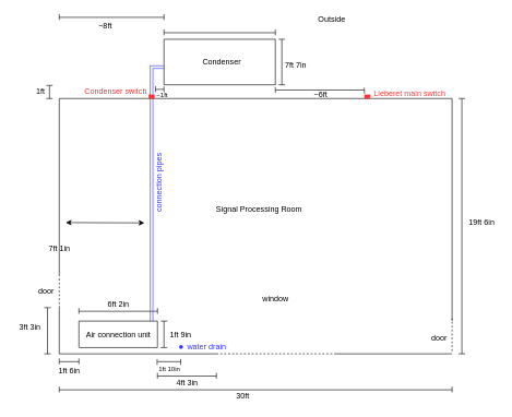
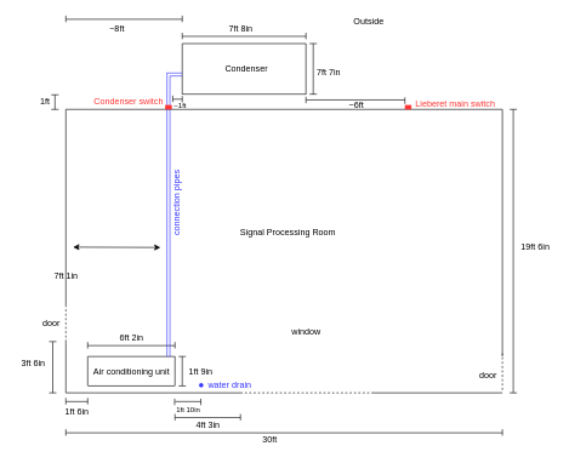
  <mxCell id="0" />
  <mxCell id="1" parent="0" />
  <mxCell id="2" value="" style="endArrow=none;html=1;" edge="1" parent="1"><mxGeometry width="50" height="50" relative="1" as="geometry"><mxPoint x="510" y="540" as="sourcePoint" /><mxPoint x="690" y="540" as="targetPoint" /></mxGeometry></mxCell>
  <mxCell id="3" value="" style="endArrow=none;html=1;" edge="1" parent="1"><mxGeometry width="50" height="50" relative="1" as="geometry"><mxPoint x="90" y="540" as="sourcePoint" /><mxPoint x="90" y="470" as="targetPoint" /></mxGeometry></mxCell>
  <mxCell id="4" value="" style="endArrow=none;html=1;" edge="1" parent="1"><mxGeometry width="50" height="50" relative="1" as="geometry"><mxPoint x="90" y="150" as="sourcePoint" /><mxPoint x="690" y="150" as="targetPoint" /></mxGeometry></mxCell>
  <mxCell id="5" value="" style="endArrow=none;html=1;" edge="1" parent="1"><mxGeometry width="50" height="50" relative="1" as="geometry"><mxPoint x="690" y="490" as="sourcePoint" /><mxPoint x="690" y="150" as="targetPoint" /></mxGeometry></mxCell>
  <mxCell id="6" value="" style="endArrow=none;html=1;" edge="1" parent="1"><mxGeometry width="50" height="50" relative="1" as="geometry"><mxPoint x="120" y="530" as="sourcePoint" /><mxPoint x="120" y="490" as="targetPoint" /></mxGeometry></mxCell>
  <mxCell id="7" value="" style="endArrow=none;html=1;" edge="1" parent="1"><mxGeometry width="50" height="50" relative="1" as="geometry"><mxPoint x="240" y="530" as="sourcePoint" /><mxPoint x="240" y="490" as="targetPoint" /></mxGeometry></mxCell>
  <mxCell id="8" value="" style="endArrow=none;html=1;" edge="1" parent="1"><mxGeometry width="50" height="50" relative="1" as="geometry"><mxPoint x="120" y="490" as="sourcePoint" /><mxPoint x="240" y="490" as="targetPoint" /></mxGeometry></mxCell>
  <mxCell id="9" value="" style="endArrow=none;dashed=1;html=1;" edge="1" parent="1"><mxGeometry width="50" height="50" relative="1" as="geometry"><mxPoint x="330" y="540" as="sourcePoint" /><mxPoint x="510" y="540" as="targetPoint" /></mxGeometry></mxCell>
  <mxCell id="10" value="" style="endArrow=none;html=1;" edge="1" parent="1"><mxGeometry width="50" height="50" relative="1" as="geometry"><mxPoint x="90" y="540" as="sourcePoint" /><mxPoint x="330" y="540" as="targetPoint" /></mxGeometry></mxCell>
  <mxCell id="11" value="6ft 2in" style="text;html=1;align=center;verticalAlign=middle;resizable=0;points=[];autosize=1;" vertex="1" parent="1"><mxGeometry x="155" y="455" width="50" height="20" as="geometry" /></mxCell>
  <mxCell id="12" value="1ft 9in" style="text;html=1;align=center;verticalAlign=middle;resizable=0;points=[];autosize=1;" vertex="1" parent="1"><mxGeometry x="250" y="501" width="50" height="20" as="geometry" /></mxCell>
  <mxCell id="13" value="4ft 3in" style="text;html=1;align=center;verticalAlign=middle;resizable=0;points=[];autosize=1;" vertex="1" parent="1"><mxGeometry x="260" y="575" width="50" height="20" as="geometry" /></mxCell>
  <mxCell id="14" value="30ft" style="text;html=1;align=center;verticalAlign=middle;resizable=0;points=[];autosize=1;" vertex="1" parent="1"><mxGeometry x="350" y="595" width="40" height="20" as="geometry" /></mxCell>
  <mxCell id="15" value="19ft 6in" style="text;html=1;align=center;verticalAlign=middle;resizable=0;points=[];autosize=1;" vertex="1" parent="1"><mxGeometry x="710" y="330" width="50" height="20" as="geometry" /></mxCell>
  <mxCell id="16" value="&lt;font style=&quot;font-size: 12px&quot;&gt;1ft 6in&lt;/font&gt;" style="text;html=1;align=center;verticalAlign=middle;resizable=0;points=[];autosize=1;" vertex="1" parent="1"><mxGeometry x="80" y="556" width="50" height="20" as="geometry" /></mxCell>
  <mxCell id="17" value="window" style="text;html=1;align=center;verticalAlign=middle;resizable=0;points=[];autosize=1;" vertex="1" parent="1"><mxGeometry x="390" y="446" width="60" height="20" as="geometry" /></mxCell>
  <mxCell id="18" value="" style="endArrow=none;html=1;" edge="1" parent="1"><mxGeometry width="50" height="50" relative="1" as="geometry"><mxPoint x="240" y="578" as="sourcePoint" /><mxPoint x="240" y="569" as="targetPoint" /></mxGeometry></mxCell>
  <mxCell id="19" value="" style="endArrow=none;html=1;" edge="1" parent="1"><mxGeometry width="50" height="50" relative="1" as="geometry"><mxPoint x="240" y="574" as="sourcePoint" /><mxPoint x="330" y="574" as="targetPoint" /></mxGeometry></mxCell>
  <mxCell id="20" value="" style="endArrow=none;html=1;" edge="1" parent="1"><mxGeometry width="50" height="50" relative="1" as="geometry"><mxPoint x="330" y="578" as="sourcePoint" /><mxPoint x="330" y="569" as="targetPoint" /></mxGeometry></mxCell>
  <mxCell id="21" value="" style="endArrow=none;html=1;" edge="1" parent="1"><mxGeometry width="50" height="50" relative="1" as="geometry"><mxPoint x="90" y="556" as="sourcePoint" /><mxPoint x="90" y="547" as="targetPoint" /></mxGeometry></mxCell>
  <mxCell id="22" value="" style="endArrow=none;html=1;" edge="1" parent="1"><mxGeometry width="50" height="50" relative="1" as="geometry"><mxPoint x="90" y="552" as="sourcePoint" /><mxPoint x="120" y="552" as="targetPoint" /></mxGeometry></mxCell>
  <mxCell id="23" value="" style="endArrow=none;html=1;" edge="1" parent="1"><mxGeometry width="50" height="50" relative="1" as="geometry"><mxPoint x="120" y="530.5" as="sourcePoint" /><mxPoint x="240" y="530.5" as="targetPoint" /></mxGeometry></mxCell>
  <mxCell id="24" value="" style="endArrow=none;html=1;" edge="1" parent="1"><mxGeometry width="50" height="50" relative="1" as="geometry"><mxPoint x="120" y="556" as="sourcePoint" /><mxPoint x="120" y="547" as="targetPoint" /></mxGeometry></mxCell>
  <mxCell id="25" value="" style="endArrow=none;html=1;" edge="1" parent="1"><mxGeometry width="50" height="50" relative="1" as="geometry"><mxPoint x="120" y="479" as="sourcePoint" /><mxPoint x="120" y="470" as="targetPoint" /></mxGeometry></mxCell>
  <mxCell id="26" value="" style="endArrow=none;html=1;" edge="1" parent="1"><mxGeometry width="50" height="50" relative="1" as="geometry"><mxPoint x="120" y="475" as="sourcePoint" /><mxPoint x="240" y="475" as="targetPoint" /></mxGeometry></mxCell>
  <mxCell id="27" value="" style="endArrow=none;html=1;" edge="1" parent="1"><mxGeometry width="50" height="50" relative="1" as="geometry"><mxPoint x="240" y="479" as="sourcePoint" /><mxPoint x="240" y="470" as="targetPoint" /></mxGeometry></mxCell>
- <mxCell id="28" value="Air connection unit" style="text;html=1;align=center;verticalAlign=middle;resizable=0;points=[];autosize=1;" vertex="1" parent="1"><mxGeometry x="120" y="501" width="120" height="20" as="geometry" /></mxCell>
+ <mxCell id="28" value="Air conditioning unit" style="text;html=1;align=center;verticalAlign=middle;resizable=0;points=[];autosize=1;" vertex="1" parent="1"><mxGeometry x="120" y="501" width="120" height="20" as="geometry" /></mxCell>
  <mxCell id="29" value="" style="endArrow=none;html=1;" edge="1" parent="1"><mxGeometry width="50" height="50" relative="1" as="geometry"><mxPoint x="250" y="530" as="sourcePoint" /><mxPoint x="250" y="490" as="targetPoint" /></mxGeometry></mxCell>
  <mxCell id="30" value="" style="endArrow=none;html=1;" edge="1" parent="1"><mxGeometry width="50" height="50" relative="1" as="geometry"><mxPoint x="245" y="490" as="sourcePoint" /><mxPoint x="255" y="490" as="targetPoint" /></mxGeometry></mxCell>
  <mxCell id="31" value="" style="endArrow=none;html=1;" edge="1" parent="1"><mxGeometry width="50" height="50" relative="1" as="geometry"><mxPoint x="245" y="530.5" as="sourcePoint" /><mxPoint x="255" y="530.5" as="targetPoint" /></mxGeometry></mxCell>
  <mxCell id="32" value="" style="endArrow=none;dashed=1;html=1;" edge="1" parent="1"><mxGeometry width="50" height="50" relative="1" as="geometry"><mxPoint x="90" y="470" as="sourcePoint" /><mxPoint x="90" y="420" as="targetPoint" /></mxGeometry></mxCell>
  <mxCell id="33" value="" style="endArrow=none;html=1;" edge="1" parent="1"><mxGeometry width="50" height="50" relative="1" as="geometry"><mxPoint x="90" y="420" as="sourcePoint" /><mxPoint x="90" y="150" as="targetPoint" /></mxGeometry></mxCell>
  <mxCell id="34" value="door" style="text;html=1;align=center;verticalAlign=middle;resizable=0;points=[];autosize=1;" vertex="1" parent="1"><mxGeometry x="50" y="435" width="40" height="20" as="geometry" /></mxCell>
  <mxCell id="35" value="Signal Processing Room" style="text;html=1;align=center;verticalAlign=middle;resizable=0;points=[];autosize=1;" vertex="1" parent="1"><mxGeometry x="320" y="310" width="150" height="20" as="geometry" /></mxCell>
  <mxCell id="36" value="" style="endArrow=none;html=1;" edge="1" parent="1"><mxGeometry width="50" height="50" relative="1" as="geometry"><mxPoint x="90" y="599" as="sourcePoint" /><mxPoint x="90" y="590" as="targetPoint" /></mxGeometry></mxCell>
  <mxCell id="37" value="" style="endArrow=none;html=1;" edge="1" parent="1"><mxGeometry width="50" height="50" relative="1" as="geometry"><mxPoint x="90" y="595" as="sourcePoint" /><mxPoint x="690" y="595" as="targetPoint" /></mxGeometry></mxCell>
  <mxCell id="38" value="" style="endArrow=none;html=1;" edge="1" parent="1"><mxGeometry width="50" height="50" relative="1" as="geometry"><mxPoint x="690" y="599" as="sourcePoint" /><mxPoint x="690" y="590" as="targetPoint" /></mxGeometry></mxCell>
  <mxCell id="39" value="" style="endArrow=none;html=1;" edge="1" parent="1"><mxGeometry width="50" height="50" relative="1" as="geometry"><mxPoint x="705" y="540" as="sourcePoint" /><mxPoint x="705" y="150" as="targetPoint" /></mxGeometry></mxCell>
  <mxCell id="40" value="" style="endArrow=none;html=1;" edge="1" parent="1"><mxGeometry width="50" height="50" relative="1" as="geometry"><mxPoint x="700" y="150" as="sourcePoint" /><mxPoint x="710" y="150" as="targetPoint" /></mxGeometry></mxCell>
  <mxCell id="41" value="" style="endArrow=none;html=1;" edge="1" parent="1"><mxGeometry width="50" height="50" relative="1" as="geometry"><mxPoint x="700" y="540" as="sourcePoint" /><mxPoint x="710" y="540" as="targetPoint" /></mxGeometry></mxCell>
  <mxCell id="42" value="" style="endArrow=none;html=1;" edge="1" parent="1"><mxGeometry width="50" height="50" relative="1" as="geometry"><mxPoint x="72" y="540" as="sourcePoint" /><mxPoint x="72" y="470" as="targetPoint" /></mxGeometry></mxCell>
  <mxCell id="43" value="" style="endArrow=none;html=1;" edge="1" parent="1"><mxGeometry width="50" height="50" relative="1" as="geometry"><mxPoint x="67" y="469.5" as="sourcePoint" /><mxPoint x="77" y="469.5" as="targetPoint" /></mxGeometry></mxCell>
  <mxCell id="44" value="" style="endArrow=none;html=1;" edge="1" parent="1"><mxGeometry width="50" height="50" relative="1" as="geometry"><mxPoint x="67" y="540" as="sourcePoint" /><mxPoint x="77" y="540" as="targetPoint" /></mxGeometry></mxCell>
- <mxCell id="45" value="&lt;font style=&quot;font-size: 12px&quot;&gt;3ft 3in&lt;/font&gt;" style="text;html=1;align=center;verticalAlign=middle;resizable=0;points=[];autosize=1;" vertex="1" parent="1"><mxGeometry x="20" y="490" width="50" height="20" as="geometry" /></mxCell>
+ <mxCell id="45" value="&lt;font style=&quot;font-size: 12px&quot;&gt;3ft 6in&lt;/font&gt;" style="text;html=1;align=center;verticalAlign=middle;resizable=0;points=[];autosize=1;" vertex="1" parent="1"><mxGeometry x="20" y="490" width="50" height="20" as="geometry" /></mxCell>
  <mxCell id="46" value="" style="endArrow=none;html=1;strokeColor=#3333FF;" edge="1" parent="1"><mxGeometry width="50" height="50" relative="1" as="geometry"><mxPoint x="233" y="490" as="sourcePoint" /><mxPoint x="233" y="104" as="targetPoint" /></mxGeometry></mxCell>
  <mxCell id="47" value="" style="endArrow=classic;startArrow=classic;html=1;" edge="1" parent="1"><mxGeometry width="50" height="50" relative="1" as="geometry"><mxPoint x="100" y="339.5" as="sourcePoint" /><mxPoint x="220" y="340" as="targetPoint" /></mxGeometry></mxCell>
  <mxCell id="48" value="7ft 1in" style="text;html=1;align=center;verticalAlign=middle;resizable=0;points=[];autosize=1;" vertex="1" parent="1"><mxGeometry x="65" y="370" width="50" height="20" as="geometry" /></mxCell>
  <mxCell id="49" value="" style="endArrow=none;html=1;strokeColor=#3333FF;" edge="1" parent="1"><mxGeometry width="50" height="50" relative="1" as="geometry"><mxPoint x="229" y="490" as="sourcePoint" /><mxPoint x="229" y="100" as="targetPoint" /></mxGeometry></mxCell>
  <mxCell id="50" value="Outside" style="text;html=1;align=center;verticalAlign=middle;resizable=0;points=[];autosize=1;" vertex="1" parent="1"><mxGeometry x="476" y="20" width="60" height="20" as="geometry" /></mxCell>
  <mxCell id="51" value="&lt;font color=&quot;#3333ff&quot;&gt;connection pipes&lt;/font&gt;" style="text;html=1;align=center;verticalAlign=middle;resizable=0;points=[];autosize=1;rotation=-90;" vertex="1" parent="1"><mxGeometry x="188" y="269" width="110" height="20" as="geometry" /></mxCell>
  <mxCell id="52" value="" style="endArrow=none;dashed=1;html=1;" edge="1" parent="1"><mxGeometry width="50" height="50" relative="1" as="geometry"><mxPoint x="690" y="536" as="sourcePoint" /><mxPoint x="690" y="486" as="targetPoint" /></mxGeometry></mxCell>
  <mxCell id="53" value="door" style="text;html=1;align=center;verticalAlign=middle;resizable=0;points=[];autosize=1;" vertex="1" parent="1"><mxGeometry x="650" y="507" width="40" height="20" as="geometry" /></mxCell>
  <mxCell id="54" value="" style="ellipse;whiteSpace=wrap;html=1;aspect=fixed;strokeColor=#3333FF;" vertex="1" parent="1"><mxGeometry x="350" y="360" as="geometry" /></mxCell>
  <mxCell id="55" value="" style="ellipse;whiteSpace=wrap;html=1;aspect=fixed;strokeColor=#3333FF;fillColor=#3333FF;" vertex="1" parent="1"><mxGeometry x="273.5" y="527" width="5" height="5" as="geometry" /></mxCell>
  <mxCell id="56" value="&lt;font color=&quot;#3333ff&quot;&gt;water drain&lt;/font&gt;" style="text;html=1;align=center;verticalAlign=middle;resizable=0;points=[];autosize=1;rotation=0;" vertex="1" parent="1"><mxGeometry x="280" y="519.5" width="70" height="20" as="geometry" /></mxCell>
  <mxCell id="57" value="&lt;font style=&quot;font-size: 10px;&quot;&gt;1ft 10in&lt;/font&gt;" style="text;html=1;align=center;verticalAlign=middle;resizable=0;points=[];autosize=1;fontSize=10;" vertex="1" parent="1"><mxGeometry x="233" y="553" width="50" height="20" as="geometry" /></mxCell>
  <mxCell id="58" value="" style="endArrow=none;html=1;" edge="1" parent="1"><mxGeometry width="50" height="50" relative="1" as="geometry"><mxPoint x="240" y="552" as="sourcePoint" /><mxPoint x="275.5" y="552" as="targetPoint" /></mxGeometry></mxCell>
  <mxCell id="59" value="" style="endArrow=none;html=1;" edge="1" parent="1"><mxGeometry width="50" height="50" relative="1" as="geometry"><mxPoint x="275.5" y="557" as="sourcePoint" /><mxPoint x="275.5" y="548" as="targetPoint" /></mxGeometry></mxCell>
  <mxCell id="60" value="" style="endArrow=none;html=1;" edge="1" parent="1"><mxGeometry width="50" height="50" relative="1" as="geometry"><mxPoint x="239.5" y="557" as="sourcePoint" /><mxPoint x="239.5" y="548" as="targetPoint" /></mxGeometry></mxCell>
  <mxCell id="61" value="" style="endArrow=none;html=1;" edge="1" parent="1"><mxGeometry width="50" height="50" relative="1" as="geometry"><mxPoint x="250" y="59.5" as="sourcePoint" /><mxPoint x="420" y="59.5" as="targetPoint" /></mxGeometry></mxCell>
  <mxCell id="62" value="" style="endArrow=none;html=1;" edge="1" parent="1"><mxGeometry width="50" height="50" relative="1" as="geometry"><mxPoint x="250" y="129" as="sourcePoint" /><mxPoint x="420" y="129" as="targetPoint" /></mxGeometry></mxCell>
  <mxCell id="63" value="" style="endArrow=none;html=1;" edge="1" parent="1"><mxGeometry width="50" height="50" relative="1" as="geometry"><mxPoint x="250" y="129.5" as="sourcePoint" /><mxPoint x="250" y="59.5" as="targetPoint" /></mxGeometry></mxCell>
  <mxCell id="64" value="" style="endArrow=none;html=1;" edge="1" parent="1"><mxGeometry width="50" height="50" relative="1" as="geometry"><mxPoint x="420" y="129.5" as="sourcePoint" /><mxPoint x="420" y="59.5" as="targetPoint" /></mxGeometry></mxCell>
  <mxCell id="65" value="" style="endArrow=none;html=1;" edge="1" parent="1"><mxGeometry width="50" height="50" relative="1" as="geometry"><mxPoint x="430" y="129.5" as="sourcePoint" /><mxPoint x="430" y="59.5" as="targetPoint" /></mxGeometry></mxCell>
  <mxCell id="66" value="" style="endArrow=none;html=1;" edge="1" parent="1"><mxGeometry width="50" height="50" relative="1" as="geometry"><mxPoint x="425" y="59.5" as="sourcePoint" /><mxPoint x="435" y="59.5" as="targetPoint" /></mxGeometry></mxCell>
  <mxCell id="67" value="7ft 7in" style="text;html=1;align=center;verticalAlign=middle;resizable=0;points=[];autosize=1;" vertex="1" parent="1"><mxGeometry x="426" y="89.5" width="50" height="20" as="geometry" /></mxCell>
  <mxCell id="68" value="" style="endArrow=none;html=1;" edge="1" parent="1"><mxGeometry width="50" height="50" relative="1" as="geometry"><mxPoint x="425" y="129" as="sourcePoint" /><mxPoint x="435" y="129" as="targetPoint" /></mxGeometry></mxCell>
+ <mxCell id="69" value="7ft 8in" style="text;html=1;align=center;verticalAlign=middle;resizable=0;points=[];autosize=1;" vertex="1" parent="1"><mxGeometry x="305" y="30" width="50" height="20" as="geometry" /></mxCell>
  <mxCell id="70" value="" style="endArrow=none;html=1;" edge="1" parent="1"><mxGeometry width="50" height="50" relative="1" as="geometry"><mxPoint x="250" y="53.5" as="sourcePoint" /><mxPoint x="250" y="44.5" as="targetPoint" /></mxGeometry></mxCell>
  <mxCell id="71" value="" style="endArrow=none;html=1;" edge="1" parent="1"><mxGeometry width="50" height="50" relative="1" as="geometry"><mxPoint x="250" y="49.5" as="sourcePoint" /><mxPoint x="420" y="49.5" as="targetPoint" /></mxGeometry></mxCell>
  <mxCell id="72" value="" style="endArrow=none;html=1;" edge="1" parent="1"><mxGeometry width="50" height="50" relative="1" as="geometry"><mxPoint x="420" y="53.5" as="sourcePoint" /><mxPoint x="420" y="44.5" as="targetPoint" /></mxGeometry></mxCell>
  <mxCell id="73" value="Condenser" style="text;html=1;align=center;verticalAlign=middle;resizable=0;points=[];autosize=1;" vertex="1" parent="1"><mxGeometry x="303" y="83.5" width="70" height="20" as="geometry" /></mxCell>
  <mxCell id="74" value="" style="endArrow=none;html=1;" edge="1" parent="1"><mxGeometry width="50" height="50" relative="1" as="geometry"><mxPoint x="75" y="150" as="sourcePoint" /><mxPoint x="75" y="130" as="targetPoint" /></mxGeometry></mxCell>
  <mxCell id="75" value="" style="endArrow=none;html=1;" edge="1" parent="1"><mxGeometry width="50" height="50" relative="1" as="geometry"><mxPoint x="70" y="130" as="sourcePoint" /><mxPoint x="80" y="130" as="targetPoint" /></mxGeometry></mxCell>
  <mxCell id="76" value="" style="endArrow=none;html=1;" edge="1" parent="1"><mxGeometry width="50" height="50" relative="1" as="geometry"><mxPoint x="70" y="150" as="sourcePoint" /><mxPoint x="80" y="150" as="targetPoint" /></mxGeometry></mxCell>
  <mxCell id="77" value="1ft" style="text;html=1;align=center;verticalAlign=middle;resizable=0;points=[];autosize=1;" vertex="1" parent="1"><mxGeometry x="46" y="130" width="30" height="20" as="geometry" /></mxCell>
  <mxCell id="78" value="" style="endArrow=none;html=1;fontSize=10;strokeColor=#3333FF;" edge="1" parent="1"><mxGeometry width="50" height="50" relative="1" as="geometry"><mxPoint x="228.5" y="100" as="sourcePoint" /><mxPoint x="250" y="100" as="targetPoint" /></mxGeometry></mxCell>
  <mxCell id="79" value="" style="endArrow=none;html=1;fontSize=10;strokeColor=#3333FF;" edge="1" parent="1"><mxGeometry width="50" height="50" relative="1" as="geometry"><mxPoint x="233" y="104" as="sourcePoint" /><mxPoint x="250" y="104" as="targetPoint" /></mxGeometry></mxCell>
  <mxCell id="80" value="" style="endArrow=none;html=1;" edge="1" parent="1"><mxGeometry width="50" height="50" relative="1" as="geometry"><mxPoint x="90" y="30" as="sourcePoint" /><mxPoint x="90" y="21" as="targetPoint" /></mxGeometry></mxCell>
  <mxCell id="81" value="" style="endArrow=none;html=1;" edge="1" parent="1"><mxGeometry width="50" height="50" relative="1" as="geometry"><mxPoint x="90" y="26" as="sourcePoint" /><mxPoint x="250" y="26" as="targetPoint" /></mxGeometry></mxCell>
  <mxCell id="82" value="" style="endArrow=none;html=1;" edge="1" parent="1"><mxGeometry width="50" height="50" relative="1" as="geometry"><mxPoint x="250" y="30" as="sourcePoint" /><mxPoint x="250" y="21" as="targetPoint" /></mxGeometry></mxCell>
  <mxCell id="83" value="~8ft" style="text;html=1;align=center;verticalAlign=middle;resizable=0;points=[];autosize=1;fontSize=12;" vertex="1" parent="1"><mxGeometry x="140" y="30" width="40" height="20" as="geometry" /></mxCell>
  <mxCell id="84" value="" style="endArrow=none;html=1;" edge="1" parent="1"><mxGeometry width="50" height="50" relative="1" as="geometry"><mxPoint x="420" y="141.5" as="sourcePoint" /><mxPoint x="420" y="132.5" as="targetPoint" /></mxGeometry></mxCell>
  <mxCell id="85" value="" style="endArrow=none;html=1;" edge="1" parent="1"><mxGeometry width="50" height="50" relative="1" as="geometry"><mxPoint x="420" y="137" as="sourcePoint" /><mxPoint x="556" y="137" as="targetPoint" /></mxGeometry></mxCell>
  <mxCell id="86" value="" style="endArrow=none;html=1;" edge="1" parent="1"><mxGeometry width="50" height="50" relative="1" as="geometry"><mxPoint x="556" y="142.5" as="sourcePoint" /><mxPoint x="556" y="133.5" as="targetPoint" /></mxGeometry></mxCell>
  <mxCell id="87" value="&lt;font color=&quot;#ff3333&quot;&gt;Lieberet main switch&lt;/font&gt;" style="text;html=1;align=center;verticalAlign=middle;resizable=0;points=[];autosize=1;" vertex="1" parent="1"><mxGeometry x="564.5" y="131.5" width="120" height="20" as="geometry" /></mxCell>
  <mxCell id="88" value="~6ft" style="text;html=1;align=center;verticalAlign=middle;resizable=0;points=[];autosize=1;fontSize=12;" vertex="1" parent="1"><mxGeometry x="469" y="134.25" width="40" height="20" as="geometry" /></mxCell>
  <mxCell id="89" value="" style="rounded=0;whiteSpace=wrap;html=1;strokeColor=#FF3333;fillColor=#FF3333;fontSize=12;" vertex="1" parent="1"><mxGeometry x="556.5" y="144.5" width="8" height="5" as="geometry" /></mxCell>
  <mxCell id="90" value="" style="rounded=0;whiteSpace=wrap;html=1;strokeColor=#FF3333;fillColor=#FF3333;fontSize=12;" vertex="1" parent="1"><mxGeometry x="227" y="144.5" width="8" height="5" as="geometry" /></mxCell>
  <mxCell id="91" value="" style="endArrow=none;html=1;" edge="1" parent="1"><mxGeometry width="50" height="50" relative="1" as="geometry"><mxPoint x="237" y="140" as="sourcePoint" /><mxPoint x="237" y="131" as="targetPoint" /></mxGeometry></mxCell>
  <mxCell id="92" value="" style="endArrow=none;html=1;" edge="1" parent="1"><mxGeometry width="50" height="50" relative="1" as="geometry"><mxPoint x="237" y="136" as="sourcePoint" /><mxPoint x="250" y="136" as="targetPoint" /></mxGeometry></mxCell>
  <mxCell id="93" value="" style="endArrow=none;html=1;" edge="1" parent="1"><mxGeometry width="50" height="50" relative="1" as="geometry"><mxPoint x="250" y="140.5" as="sourcePoint" /><mxPoint x="250" y="131.5" as="targetPoint" /></mxGeometry></mxCell>
  <mxCell id="94" value="&lt;font style=&quot;font-size: 10px&quot;&gt;~1ft&lt;/font&gt;" style="text;html=1;align=center;verticalAlign=middle;resizable=0;points=[];autosize=1;fontSize=10;" vertex="1" parent="1"><mxGeometry x="232" y="134" width="30" height="20" as="geometry" /></mxCell>
  <mxCell id="95" value="&lt;font color=&quot;#ff3333&quot;&gt;Condenser switch&lt;/font&gt;" style="text;html=1;align=center;verticalAlign=middle;resizable=0;points=[];autosize=1;" vertex="1" parent="1"><mxGeometry x="121" y="129.5" width="110" height="20" as="geometry" /></mxCell>
